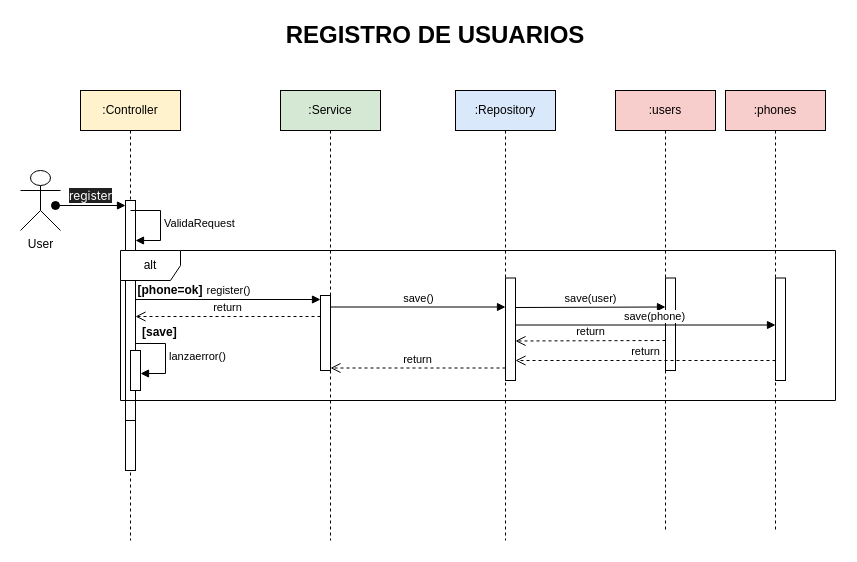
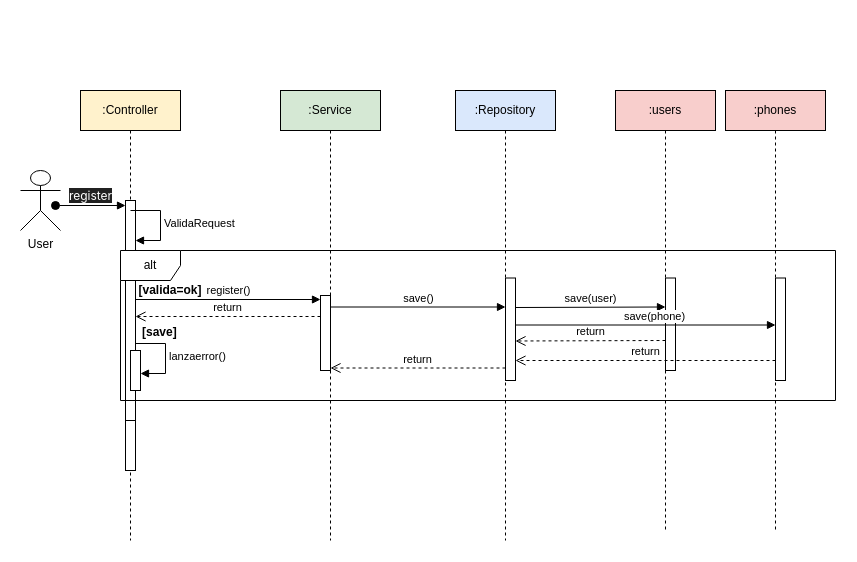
  <mxCell id="0" />
  <mxCell id="1" parent="0" />
  <mxCell id="2" value="User" style="shape=umlActor;verticalLabelPosition=bottom;verticalAlign=top;html=1;outlineConnect=0;" vertex="1" parent="1"><mxGeometry x="20" y="170" width="40" height="60" as="geometry" /></mxCell>
  <mxCell id="3" value=":Controller" style="shape=umlLifeline;perimeter=lifelinePerimeter;whiteSpace=wrap;html=1;container=1;dropTarget=0;collapsible=0;recursiveResize=0;outlineConnect=0;portConstraint=eastwest;newEdgeStyle={&quot;curved&quot;:0,&quot;rounded&quot;:0};fillColor=#fff2cc;strokeColor=default;" vertex="1" parent="1"><mxGeometry x="80" y="90" width="100" height="450" as="geometry" /></mxCell>
  <mxCell id="4" value="" style="html=1;points=[[0,0,0,0,5],[0,1,0,0,-5],[1,0,0,0,5],[1,1,0,0,-5]];perimeter=orthogonalPerimeter;outlineConnect=0;targetShapes=umlLifeline;portConstraint=eastwest;newEdgeStyle={&quot;curved&quot;:0,&quot;rounded&quot;:0};" vertex="1" parent="3"><mxGeometry x="45" y="110" width="10" height="270" as="geometry" /></mxCell>
  <mxCell id="5" value="&lt;span style=&quot;color: rgb(255, 255, 255); font-family: Inter, system-ui, -apple-system, BlinkMacSystemFont, &amp;quot;Segoe UI&amp;quot;, Roboto, Oxygen, Ubuntu, Cantarell, &amp;quot;Fira Sans&amp;quot;, &amp;quot;Droid Sans&amp;quot;, Helvetica, Arial, sans-serif; font-size: 12px; text-align: left; white-space: pre-wrap; background-color: rgb(33, 33, 33);&quot;&gt;register&lt;/span&gt;" style="html=1;verticalAlign=bottom;startArrow=oval;endArrow=block;startSize=8;curved=0;rounded=0;entryX=0;entryY=0;entryDx=0;entryDy=5;" edge="1" target="4" parent="3"><mxGeometry relative="1" as="geometry"><mxPoint x="-25" y="115" as="sourcePoint" /></mxGeometry></mxCell>
  <mxCell id="6" value="" style="html=1;points=[[0,0,0,0,5],[0,1,0,0,-5],[1,0,0,0,5],[1,1,0,0,-5]];perimeter=orthogonalPerimeter;outlineConnect=0;targetShapes=umlLifeline;portConstraint=eastwest;newEdgeStyle={&quot;curved&quot;:0,&quot;rounded&quot;:0};" vertex="1" parent="3"><mxGeometry x="45" y="110" width="10" height="220" as="geometry" /></mxCell>
  <mxCell id="7" value="ValidaRequest" style="html=1;align=left;spacingLeft=2;endArrow=block;rounded=0;edgeStyle=orthogonalEdgeStyle;curved=0;rounded=0;" edge="1" target="6" parent="3"><mxGeometry relative="1" as="geometry"><mxPoint x="50" y="120" as="sourcePoint" /><Array as="points"><mxPoint x="80" y="150" /></Array></mxGeometry></mxCell>
  <mxCell id="8" value=":Service" style="shape=umlLifeline;perimeter=lifelinePerimeter;whiteSpace=wrap;html=1;container=1;dropTarget=0;collapsible=0;recursiveResize=0;outlineConnect=0;portConstraint=eastwest;newEdgeStyle={&quot;curved&quot;:0,&quot;rounded&quot;:0};fillColor=#d5e8d4;strokeColor=default;" vertex="1" parent="1"><mxGeometry x="280" y="90" width="100" height="450" as="geometry" /></mxCell>
  <mxCell id="9" value="" style="html=1;points=[[0,0,0,0,5],[0,1,0,0,-5],[1,0,0,0,5],[1,1,0,0,-5]];perimeter=orthogonalPerimeter;outlineConnect=0;targetShapes=umlLifeline;portConstraint=eastwest;newEdgeStyle={&quot;curved&quot;:0,&quot;rounded&quot;:0};" vertex="1" parent="8"><mxGeometry x="40" y="205" width="10" height="75" as="geometry" /></mxCell>
  <mxCell id="10" value="return" style="html=1;verticalAlign=bottom;endArrow=open;dashed=1;endSize=8;curved=0;rounded=0;exitX=0;exitY=1;exitDx=0;exitDy=-5;" edge="1" parent="8" target="6"><mxGeometry relative="1" as="geometry"><mxPoint x="-30" y="226" as="targetPoint" /><mxPoint x="40" y="226" as="sourcePoint" /></mxGeometry></mxCell>
  <mxCell id="11" value="alt" style="shape=umlFrame;whiteSpace=wrap;html=1;pointerEvents=0;" vertex="1" parent="1"><mxGeometry x="120" y="250" width="715" height="150" as="geometry" /></mxCell>
- <mxCell id="12" value="[phone=ok]" style="text;html=1;align=center;verticalAlign=middle;whiteSpace=wrap;rounded=0;fontStyle=1" vertex="1" parent="1"><mxGeometry x="140" y="275" width="60" height="30" as="geometry" /></mxCell>
+ <mxCell id="12" value="[valida=ok]" style="text;html=1;align=center;verticalAlign=middle;whiteSpace=wrap;rounded=0;fontStyle=1" vertex="1" parent="1"><mxGeometry x="140" y="275" width="60" height="30" as="geometry" /></mxCell>
  <mxCell id="13" value="register()" style="html=1;verticalAlign=bottom;endArrow=block;curved=0;rounded=0;entryX=0;entryY=0;entryDx=0;entryDy=5;" edge="1" parent="1"><mxGeometry relative="1" as="geometry"><mxPoint x="135" y="299" as="sourcePoint" /><mxPoint x="320" y="299" as="targetPoint" /></mxGeometry></mxCell>
  <mxCell id="14" value="" style="html=1;points=[[0,0,0,0,5],[0,1,0,0,-5],[1,0,0,0,5],[1,1,0,0,-5]];perimeter=orthogonalPerimeter;outlineConnect=0;targetShapes=umlLifeline;portConstraint=eastwest;newEdgeStyle={&quot;curved&quot;:0,&quot;rounded&quot;:0};" vertex="1" parent="1"><mxGeometry x="130" y="350" width="10" height="40" as="geometry" /></mxCell>
  <mxCell id="15" value="lanzaerror()" style="html=1;align=left;spacingLeft=2;endArrow=block;rounded=0;edgeStyle=orthogonalEdgeStyle;curved=0;rounded=0;" edge="1" parent="1"><mxGeometry relative="1" as="geometry"><mxPoint x="135" y="343" as="sourcePoint" /><Array as="points"><mxPoint x="165" y="373" /></Array><mxPoint x="140" y="373" as="targetPoint" /></mxGeometry></mxCell>
  <mxCell id="16" value=":Repository" style="shape=umlLifeline;perimeter=lifelinePerimeter;whiteSpace=wrap;html=1;container=1;dropTarget=0;collapsible=0;recursiveResize=0;outlineConnect=0;portConstraint=eastwest;newEdgeStyle={&quot;curved&quot;:0,&quot;rounded&quot;:0};fillColor=#dae8fc;strokeColor=default;" vertex="1" parent="1"><mxGeometry x="455" y="90" width="100" height="450" as="geometry" /></mxCell>
  <mxCell id="17" value="" style="html=1;points=[[0,0,0,0,5],[0,1,0,0,-5],[1,0,0,0,5],[1,1,0,0,-5]];perimeter=orthogonalPerimeter;outlineConnect=0;targetShapes=umlLifeline;portConstraint=eastwest;newEdgeStyle={&quot;curved&quot;:0,&quot;rounded&quot;:0};" vertex="1" parent="16"><mxGeometry x="50" y="187.5" width="10" height="102.5" as="geometry" /></mxCell>
  <mxCell id="18" value="save()" style="html=1;verticalAlign=bottom;endArrow=block;curved=0;rounded=0;entryX=0;entryY=0;entryDx=0;entryDy=5;" edge="1" parent="16" source="8"><mxGeometry relative="1" as="geometry"><mxPoint x="-20" y="216.5" as="sourcePoint" /><mxPoint x="50" y="216.5" as="targetPoint" /></mxGeometry></mxCell>
  <mxCell id="19" value="return" style="html=1;verticalAlign=bottom;endArrow=open;dashed=1;endSize=8;curved=0;rounded=0;exitX=0;exitY=1;exitDx=0;exitDy=-5;" edge="1" parent="16"><mxGeometry relative="1" as="geometry"><mxPoint x="-125" y="277.5" as="targetPoint" /><mxPoint x="50" y="277.5" as="sourcePoint" /></mxGeometry></mxCell>
  <mxCell id="20" value="[save]" style="text;html=1;align=left;verticalAlign=middle;whiteSpace=wrap;rounded=0;fontStyle=1" vertex="1" parent="1"><mxGeometry x="140" y="317" width="60" height="30" as="geometry" /></mxCell>
  <mxCell id="21" value=":users" style="shape=umlLifeline;perimeter=lifelinePerimeter;whiteSpace=wrap;html=1;container=1;dropTarget=0;collapsible=0;recursiveResize=0;outlineConnect=0;portConstraint=eastwest;newEdgeStyle={&quot;curved&quot;:0,&quot;rounded&quot;:0};fillColor=#f8cecc;strokeColor=default;" vertex="1" parent="1"><mxGeometry x="615" y="90" width="100" height="440" as="geometry" /></mxCell>
  <mxCell id="22" value="" style="html=1;points=[[0,0,0,0,5],[0,1,0,0,-5],[1,0,0,0,5],[1,1,0,0,-5]];perimeter=orthogonalPerimeter;outlineConnect=0;targetShapes=umlLifeline;portConstraint=eastwest;newEdgeStyle={&quot;curved&quot;:0,&quot;rounded&quot;:0};" vertex="1" parent="21"><mxGeometry x="50" y="187.5" width="10" height="92.5" as="geometry" /></mxCell>
  <mxCell id="23" value="save(user)" style="html=1;verticalAlign=bottom;endArrow=block;curved=0;rounded=0;entryX=0;entryY=0;entryDx=0;entryDy=5;" edge="1" parent="21"><mxGeometry relative="1" as="geometry"><mxPoint x="-100" y="217" as="sourcePoint" /><mxPoint x="50" y="216.5" as="targetPoint" /></mxGeometry></mxCell>
- <mxCell id="24" value="&lt;h1&gt;REGISTRO DE USUARIOS&lt;/h1&gt;" style="text;html=1;align=center;verticalAlign=middle;whiteSpace=wrap;rounded=0;" vertex="1" parent="1"><mxGeometry x="195" y="20" width="480" height="30" as="geometry" /></mxCell>
  <mxCell id="25" value=":phones" style="shape=umlLifeline;perimeter=lifelinePerimeter;whiteSpace=wrap;html=1;container=1;dropTarget=0;collapsible=0;recursiveResize=0;outlineConnect=0;portConstraint=eastwest;newEdgeStyle={&quot;curved&quot;:0,&quot;rounded&quot;:0};fillColor=#f8cecc;strokeColor=default;" vertex="1" parent="1"><mxGeometry x="725" y="90" width="100" height="440" as="geometry" /></mxCell>
  <mxCell id="26" value="" style="html=1;points=[[0,0,0,0,5],[0,1,0,0,-5],[1,0,0,0,5],[1,1,0,0,-5]];perimeter=orthogonalPerimeter;outlineConnect=0;targetShapes=umlLifeline;portConstraint=eastwest;newEdgeStyle={&quot;curved&quot;:0,&quot;rounded&quot;:0};" vertex="1" parent="25"><mxGeometry x="50" y="187.5" width="10" height="102.5" as="geometry" /></mxCell>
  <mxCell id="27" value="return" style="html=1;verticalAlign=bottom;endArrow=open;dashed=1;endSize=8;curved=0;rounded=0;exitX=0;exitY=1;exitDx=0;exitDy=-5;" edge="1" parent="1"><mxGeometry relative="1" as="geometry"><mxPoint x="515" y="340.5" as="targetPoint" /><mxPoint x="665" y="340" as="sourcePoint" /></mxGeometry></mxCell>
  <mxCell id="28" value="save(phone)" style="html=1;verticalAlign=bottom;endArrow=block;curved=0;rounded=0;" edge="1" parent="1"><mxGeometry x="0.067" relative="1" as="geometry"><mxPoint x="515" y="324.5" as="sourcePoint" /><mxPoint x="775" y="324.5" as="targetPoint" /><mxPoint as="offset" /></mxGeometry></mxCell>
  <mxCell id="29" value="return" style="html=1;verticalAlign=bottom;endArrow=open;dashed=1;endSize=8;curved=0;rounded=0;exitX=0;exitY=1;exitDx=0;exitDy=-5;" edge="1" parent="1"><mxGeometry relative="1" as="geometry"><mxPoint x="515" y="360" as="targetPoint" /><mxPoint x="775" y="360" as="sourcePoint" /></mxGeometry></mxCell>
